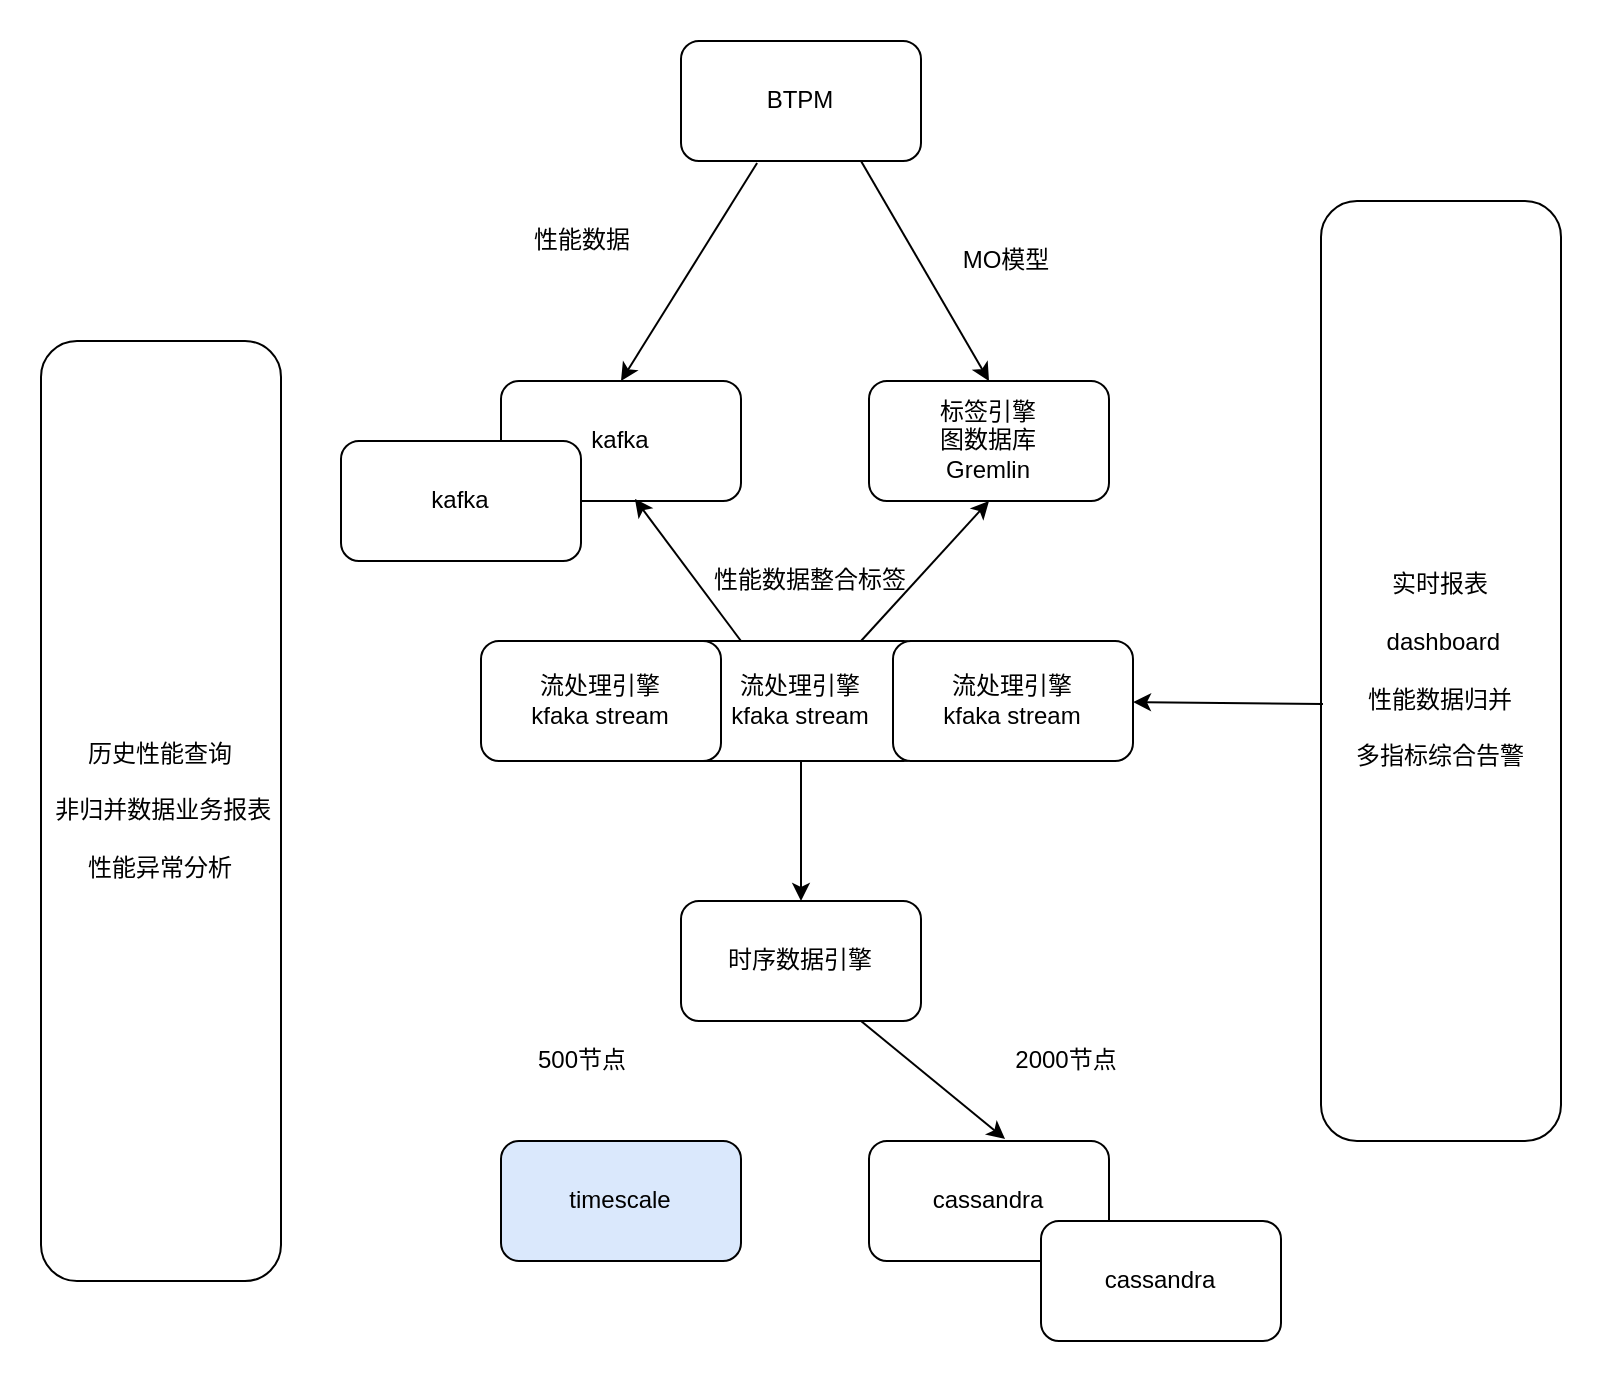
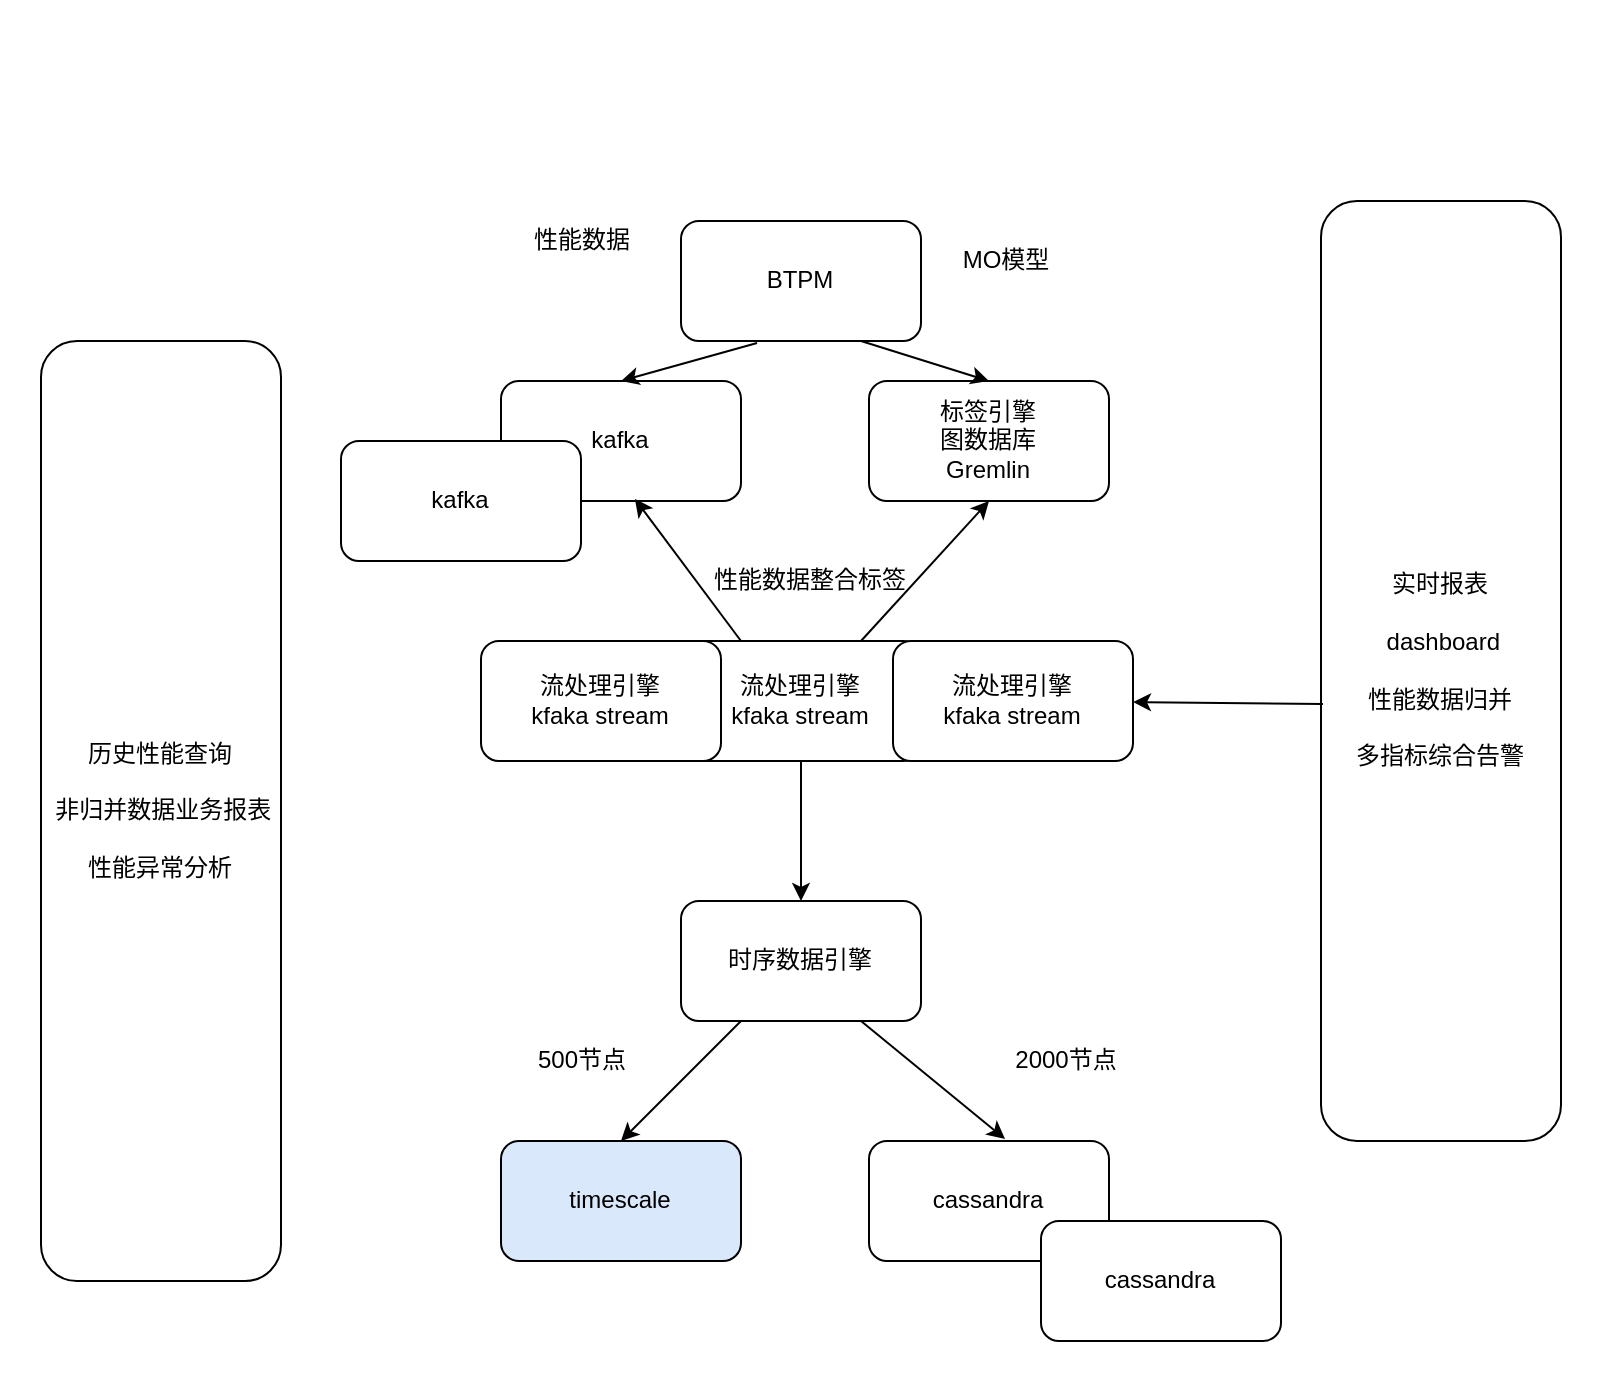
  <mxCell id="0" />
  <mxCell id="1" parent="0" />
  <mxCell id="2" value="时序数据引擎" style="rounded=1;whiteSpace=wrap;html=1;" vertex="1" parent="1"><mxGeometry x="340" y="450" width="120" height="60" as="geometry" /></mxCell>
  <mxCell id="3" value="timescale" style="rounded=1;whiteSpace=wrap;html=1;fillColor=#dae8fc;" vertex="1" parent="1"><mxGeometry x="250" y="570" width="120" height="60" as="geometry" /></mxCell>
  <mxCell id="4" value="cassandra" style="rounded=1;whiteSpace=wrap;html=1;" vertex="1" parent="1"><mxGeometry x="434" y="570" width="120" height="60" as="geometry" /></mxCell>
  <mxCell id="5" value="标签引擎&lt;br&gt;图数据库&lt;br&gt;Gremlin" style="rounded=1;whiteSpace=wrap;html=1;" vertex="1" parent="1"><mxGeometry x="434" y="190" width="120" height="60" as="geometry" /></mxCell>
+ <mxCell id="6" value="" style="endArrow=classic;html=1;entryX=0.5;entryY=0;entryDx=0;entryDy=0;exitX=0.25;exitY=1;exitDx=0;exitDy=0;" edge="1" parent="1" source="2" target="3"><mxGeometry width="50" height="50" relative="1" as="geometry"><mxPoint x="230" y="540" as="sourcePoint" /><mxPoint x="280" y="550" as="targetPoint" /></mxGeometry></mxCell>
  <mxCell id="7" value="" style="endArrow=classic;html=1;exitX=0.75;exitY=1;exitDx=0;exitDy=0;entryX=0.567;entryY=-0.017;entryDx=0;entryDy=0;entryPerimeter=0;" edge="1" parent="1" source="2" target="4"><mxGeometry width="50" height="50" relative="1" as="geometry"><mxPoint x="340" y="600" as="sourcePoint" /><mxPoint x="460" y="580" as="targetPoint" /></mxGeometry></mxCell>
  <mxCell id="8" value="实时报表&lt;br&gt;&lt;br&gt;&amp;nbsp;dashboard&lt;br&gt;&lt;br&gt;性能数据归并&lt;br&gt;&lt;br&gt;多指标综合告警" style="rounded=1;whiteSpace=wrap;html=1;" vertex="1" parent="1"><mxGeometry x="660" y="100" width="120" height="470" as="geometry" /></mxCell>
- <mxCell id="9" value="BTPM" style="rounded=1;whiteSpace=wrap;html=1;" vertex="1" parent="1"><mxGeometry x="340" y="20" width="120" height="60" as="geometry" /></mxCell>
+ <mxCell id="9" value="BTPM" style="rounded=1;whiteSpace=wrap;html=1;" vertex="1" parent="1"><mxGeometry x="340" y="110" width="120" height="60" as="geometry" /></mxCell>
  <mxCell id="10" value="" style="endArrow=classic;html=1;exitX=0.75;exitY=1;exitDx=0;exitDy=0;entryX=0.5;entryY=0;entryDx=0;entryDy=0;" edge="1" parent="1" source="9" target="5"><mxGeometry width="50" height="50" relative="1" as="geometry"><mxPoint x="420" y="130" as="sourcePoint" /><mxPoint x="470" y="80" as="targetPoint" /></mxGeometry></mxCell>
  <mxCell id="11" value="MO模型" style="text;html=1;strokeColor=none;fillColor=none;align=center;verticalAlign=middle;whiteSpace=wrap;rounded=0;" vertex="1" parent="1"><mxGeometry x="470" y="120" width="66" height="20" as="geometry" /></mxCell>
  <mxCell id="12" value="流处理引擎&lt;br&gt;kfaka stream" style="rounded=1;whiteSpace=wrap;html=1;" vertex="1" parent="1"><mxGeometry x="340" y="320" width="120" height="60" as="geometry" /></mxCell>
  <mxCell id="13" value="kafka" style="rounded=1;whiteSpace=wrap;html=1;" vertex="1" parent="1"><mxGeometry x="250" y="190" width="120" height="60" as="geometry" /></mxCell>
  <mxCell id="14" value="" style="endArrow=classic;html=1;exitX=0.317;exitY=1.017;exitDx=0;exitDy=0;exitPerimeter=0;entryX=0.5;entryY=0;entryDx=0;entryDy=0;" edge="1" parent="1" source="9" target="13"><mxGeometry width="50" height="50" relative="1" as="geometry"><mxPoint x="370" y="140" as="sourcePoint" /><mxPoint x="420" y="90" as="targetPoint" /></mxGeometry></mxCell>
  <mxCell id="15" value="性能数据" style="text;html=1;strokeColor=none;fillColor=none;align=center;verticalAlign=middle;whiteSpace=wrap;rounded=0;" vertex="1" parent="1"><mxGeometry x="258" y="110" width="66" height="20" as="geometry" /></mxCell>
  <mxCell id="16" value="" style="endArrow=classic;html=1;entryX=0.558;entryY=0.983;entryDx=0;entryDy=0;entryPerimeter=0;exitX=0.25;exitY=0;exitDx=0;exitDy=0;" edge="1" parent="1" source="12" target="13"><mxGeometry width="50" height="50" relative="1" as="geometry"><mxPoint x="370" y="310" as="sourcePoint" /><mxPoint x="320" y="260" as="targetPoint" /></mxGeometry></mxCell>
  <mxCell id="17" value="" style="endArrow=classic;html=1;entryX=0.5;entryY=1;entryDx=0;entryDy=0;exitX=0.75;exitY=0;exitDx=0;exitDy=0;" edge="1" parent="1" source="12" target="5"><mxGeometry width="50" height="50" relative="1" as="geometry"><mxPoint x="390" y="330" as="sourcePoint" /><mxPoint x="326.96" y="258.98" as="targetPoint" /></mxGeometry></mxCell>
  <mxCell id="18" value="" style="endArrow=classic;html=1;entryX=0.5;entryY=0;entryDx=0;entryDy=0;exitX=0.5;exitY=1;exitDx=0;exitDy=0;" edge="1" parent="1" source="12" target="2"><mxGeometry width="50" height="50" relative="1" as="geometry"><mxPoint x="400" y="360" as="sourcePoint" /><mxPoint x="450" y="310" as="targetPoint" /></mxGeometry></mxCell>
  <mxCell id="19" value="500节点" style="text;html=1;strokeColor=none;fillColor=none;align=center;verticalAlign=middle;whiteSpace=wrap;rounded=0;" vertex="1" parent="1"><mxGeometry x="258" y="520" width="66" height="20" as="geometry" /></mxCell>
  <mxCell id="20" value="2000节点" style="text;html=1;strokeColor=none;fillColor=none;align=center;verticalAlign=middle;whiteSpace=wrap;rounded=0;" vertex="1" parent="1"><mxGeometry x="500" y="520" width="66" height="20" as="geometry" /></mxCell>
  <mxCell id="21" value="流处理引擎&lt;br&gt;kfaka stream" style="rounded=1;whiteSpace=wrap;html=1;" vertex="1" parent="1"><mxGeometry x="446" y="320" width="120" height="60" as="geometry" /></mxCell>
  <mxCell id="22" value="流处理引擎&lt;br&gt;kfaka stream" style="rounded=1;whiteSpace=wrap;html=1;" vertex="1" parent="1"><mxGeometry x="240" y="320" width="120" height="60" as="geometry" /></mxCell>
  <mxCell id="23" value="kafka" style="rounded=1;whiteSpace=wrap;html=1;" vertex="1" parent="1"><mxGeometry x="170" y="220" width="120" height="60" as="geometry" /></mxCell>
  <mxCell id="24" value="cassandra" style="rounded=1;whiteSpace=wrap;html=1;" vertex="1" parent="1"><mxGeometry x="520" y="610" width="120" height="60" as="geometry" /></mxCell>
  <mxCell id="25" value="" style="endArrow=classic;html=1;exitX=0.008;exitY=0.535;exitDx=0;exitDy=0;exitPerimeter=0;" edge="1" parent="1" source="8" target="21"><mxGeometry width="50" height="50" relative="1" as="geometry"><mxPoint x="620" y="380" as="sourcePoint" /><mxPoint x="670" y="330" as="targetPoint" /></mxGeometry></mxCell>
  <mxCell id="26" value="历史性能查询&lt;br&gt;&lt;br&gt;&amp;nbsp;非归并数据业务报表&lt;br&gt;&lt;br&gt;性能异常分析" style="rounded=1;whiteSpace=wrap;html=1;" vertex="1" parent="1"><mxGeometry x="20" y="170" width="120" height="470" as="geometry" /></mxCell>
  <mxCell id="27" value="性能数据整合标签" style="text;html=1;strokeColor=none;fillColor=none;align=center;verticalAlign=middle;whiteSpace=wrap;rounded=0;" vertex="1" parent="1"><mxGeometry x="340" y="280" width="130" height="20" as="geometry" /></mxCell>
